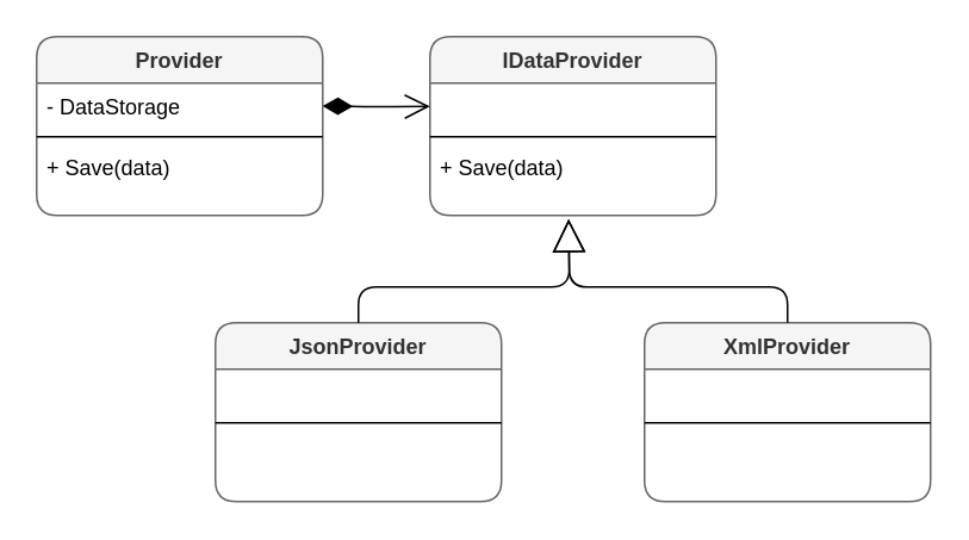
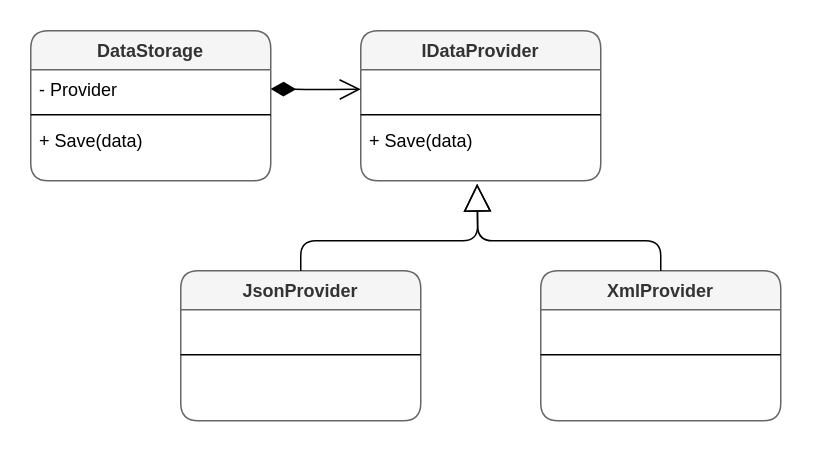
  <mxCell id="0" />
  <mxCell id="1" parent="0" />
- <mxCell id="2" value="Provider" style="swimlane;fontStyle=1;align=center;verticalAlign=top;childLayout=stackLayout;horizontal=1;startSize=26;horizontalStack=0;resizeParent=1;resizeParentMax=0;resizeLast=0;collapsible=1;marginBottom=0;resizeHeight=1;rounded=1;shadow=0;sketch=0;noLabel=0;portConstraintRotation=0;expand=1;resizable=1;treeFolding=0;pointerEvents=1;deletable=1;autosize=0;container=0;swimlaneFillColor=none;fillColor=#f5f5f5;strokeColor=#666666;fontColor=#333333;" vertex="1" parent="1"><mxGeometry x="20" y="20" width="160" height="100" as="geometry"><mxRectangle x="40" y="40" width="70" height="26" as="alternateBounds" /></mxGeometry></mxCell>
- <mxCell id="3" value="- DataStorage" style="text;strokeColor=none;fillColor=none;align=left;verticalAlign=top;spacingLeft=4;spacingRight=4;overflow=hidden;rotatable=0;points=[[0,0.5],[1,0.5]];portConstraint=eastwest;" vertex="1" parent="2"><mxGeometry y="26" width="160" height="26" as="geometry" /></mxCell>
+ <mxCell id="2" value="DataStorage" style="swimlane;fontStyle=1;align=center;verticalAlign=top;childLayout=stackLayout;horizontal=1;startSize=26;horizontalStack=0;resizeParent=1;resizeParentMax=0;resizeLast=0;collapsible=1;marginBottom=0;resizeHeight=1;rounded=1;shadow=0;sketch=0;noLabel=0;portConstraintRotation=0;expand=1;resizable=1;treeFolding=0;pointerEvents=1;deletable=1;autosize=0;container=0;swimlaneFillColor=none;fillColor=#f5f5f5;strokeColor=#666666;fontColor=#333333;" vertex="1" parent="1"><mxGeometry x="20" y="20" width="160" height="100" as="geometry"><mxRectangle x="40" y="40" width="70" height="26" as="alternateBounds" /></mxGeometry></mxCell>
+ <mxCell id="3" value="- Provider" style="text;strokeColor=none;fillColor=none;align=left;verticalAlign=top;spacingLeft=4;spacingRight=4;overflow=hidden;rotatable=0;points=[[0,0.5],[1,0.5]];portConstraint=eastwest;" vertex="1" parent="2"><mxGeometry y="26" width="160" height="26" as="geometry" /></mxCell>
  <mxCell id="4" value="" style="line;strokeWidth=1;fillColor=none;align=left;verticalAlign=middle;spacingTop=-1;spacingLeft=3;spacingRight=3;rotatable=0;labelPosition=right;points=[];portConstraint=eastwest;" vertex="1" parent="2"><mxGeometry y="52" width="160" height="8" as="geometry" /></mxCell>
  <mxCell id="5" value="+ Save(data)" style="text;strokeColor=none;fillColor=none;align=left;verticalAlign=top;spacingLeft=4;spacingRight=4;overflow=hidden;rotatable=0;points=[[0,0.5],[1,0.5]];portConstraint=eastwest;" vertex="1" parent="2"><mxGeometry y="60" width="160" height="40" as="geometry" /></mxCell>
  <mxCell id="6" value="IDataProvider" style="swimlane;fontStyle=1;align=center;verticalAlign=top;childLayout=stackLayout;horizontal=1;startSize=26;horizontalStack=0;resizeParent=1;resizeParentMax=0;resizeLast=0;collapsible=1;marginBottom=0;resizeHeight=1;rounded=1;shadow=0;sketch=0;noLabel=0;portConstraintRotation=0;expand=1;resizable=1;treeFolding=0;pointerEvents=1;deletable=1;autosize=0;container=0;swimlaneFillColor=none;fillColor=#f5f5f5;strokeColor=#666666;fontColor=#333333;" vertex="1" parent="1"><mxGeometry x="240" y="20" width="160" height="100" as="geometry"><mxRectangle x="40" y="40" width="70" height="26" as="alternateBounds" /></mxGeometry></mxCell>
  <mxCell id="7" value=" " style="text;strokeColor=none;fillColor=none;align=left;verticalAlign=top;spacingLeft=4;spacingRight=4;overflow=hidden;rotatable=0;points=[[0,0.5],[1,0.5]];portConstraint=eastwest;" vertex="1" parent="6"><mxGeometry y="26" width="160" height="26" as="geometry" /></mxCell>
  <mxCell id="8" value="" style="endArrow=open;html=1;endSize=12;startArrow=diamondThin;startSize=14;startFill=1;edgeStyle=orthogonalEdgeStyle;align=left;verticalAlign=bottom;" edge="1" parent="6" target="7"><mxGeometry x="-1" y="3" relative="1" as="geometry"><mxPoint x="-60" y="38.76" as="sourcePoint" /><mxPoint x="100" y="38.76" as="targetPoint" /></mxGeometry></mxCell>
  <mxCell id="9" value="" style="line;strokeWidth=1;fillColor=none;align=left;verticalAlign=middle;spacingTop=-1;spacingLeft=3;spacingRight=3;rotatable=0;labelPosition=right;points=[];portConstraint=eastwest;" vertex="1" parent="6"><mxGeometry y="52" width="160" height="8" as="geometry" /></mxCell>
  <mxCell id="10" value="+ Save(data)" style="text;strokeColor=none;fillColor=none;align=left;verticalAlign=top;spacingLeft=4;spacingRight=4;overflow=hidden;rotatable=0;points=[[0,0.5],[1,0.5]];portConstraint=eastwest;" vertex="1" parent="6"><mxGeometry y="60" width="160" height="40" as="geometry" /></mxCell>
  <mxCell id="11" value="JsonProvider" style="swimlane;fontStyle=1;align=center;verticalAlign=top;childLayout=stackLayout;horizontal=1;startSize=26;horizontalStack=0;resizeParent=1;resizeParentMax=0;resizeLast=0;collapsible=1;marginBottom=0;resizeHeight=1;rounded=1;shadow=0;sketch=0;noLabel=0;portConstraintRotation=0;expand=1;resizable=1;treeFolding=0;pointerEvents=1;deletable=1;autosize=0;container=0;swimlaneFillColor=none;fillColor=#f5f5f5;strokeColor=#666666;fontColor=#333333;" vertex="1" parent="1"><mxGeometry x="120" y="180" width="160" height="100" as="geometry"><mxRectangle x="40" y="40" width="70" height="26" as="alternateBounds" /></mxGeometry></mxCell>
  <mxCell id="12" value=" " style="text;strokeColor=none;fillColor=none;align=left;verticalAlign=top;spacingLeft=4;spacingRight=4;overflow=hidden;rotatable=0;points=[[0,0.5],[1,0.5]];portConstraint=eastwest;" vertex="1" parent="11"><mxGeometry y="26" width="160" height="26" as="geometry" /></mxCell>
  <mxCell id="13" value="" style="line;strokeWidth=1;fillColor=none;align=left;verticalAlign=middle;spacingTop=-1;spacingLeft=3;spacingRight=3;rotatable=0;labelPosition=right;points=[];portConstraint=eastwest;" vertex="1" parent="11"><mxGeometry y="52" width="160" height="8" as="geometry" /></mxCell>
  <mxCell id="14" value=" " style="text;strokeColor=none;fillColor=none;align=left;verticalAlign=top;spacingLeft=4;spacingRight=4;overflow=hidden;rotatable=0;points=[[0,0.5],[1,0.5]];portConstraint=eastwest;" vertex="1" parent="11"><mxGeometry y="60" width="160" height="40" as="geometry" /></mxCell>
  <mxCell id="15" value="XmlProvider" style="swimlane;fontStyle=1;align=center;verticalAlign=top;childLayout=stackLayout;horizontal=1;startSize=26;horizontalStack=0;resizeParent=1;resizeParentMax=0;resizeLast=0;collapsible=1;marginBottom=0;resizeHeight=1;rounded=1;shadow=0;sketch=0;noLabel=0;portConstraintRotation=0;expand=1;resizable=1;treeFolding=0;pointerEvents=1;deletable=1;autosize=0;container=0;swimlaneFillColor=none;fillColor=#f5f5f5;strokeColor=#666666;fontColor=#333333;" vertex="1" parent="1"><mxGeometry x="360" y="180" width="160" height="100" as="geometry"><mxRectangle x="40" y="40" width="70" height="26" as="alternateBounds" /></mxGeometry></mxCell>
  <mxCell id="16" value=" " style="text;strokeColor=none;fillColor=none;align=left;verticalAlign=top;spacingLeft=4;spacingRight=4;overflow=hidden;rotatable=0;points=[[0,0.5],[1,0.5]];portConstraint=eastwest;" vertex="1" parent="15"><mxGeometry y="26" width="160" height="26" as="geometry" /></mxCell>
  <mxCell id="17" value="" style="line;strokeWidth=1;fillColor=none;align=left;verticalAlign=middle;spacingTop=-1;spacingLeft=3;spacingRight=3;rotatable=0;labelPosition=right;points=[];portConstraint=eastwest;" vertex="1" parent="15"><mxGeometry y="52" width="160" height="8" as="geometry" /></mxCell>
  <mxCell id="18" value=" " style="text;strokeColor=none;fillColor=none;align=left;verticalAlign=top;spacingLeft=4;spacingRight=4;overflow=hidden;rotatable=0;points=[[0,0.5],[1,0.5]];portConstraint=eastwest;" vertex="1" parent="15"><mxGeometry y="60" width="160" height="40" as="geometry" /></mxCell>
  <mxCell id="19" value="" style="endArrow=block;endSize=16;endFill=0;html=1;entryX=0.485;entryY=1.051;entryDx=0;entryDy=0;entryPerimeter=0;exitX=0.5;exitY=0;exitDx=0;exitDy=0;" edge="1" parent="1" source="15"><mxGeometry width="160" relative="1" as="geometry"><mxPoint x="200" y="180" as="sourcePoint" /><mxPoint x="317.6" y="122.04" as="targetPoint" /><Array as="points"><mxPoint x="440" y="160" /><mxPoint x="318" y="160" /></Array></mxGeometry></mxCell>
  <mxCell id="20" value="" style="endArrow=block;endSize=16;endFill=0;html=1;entryX=0.485;entryY=1.051;entryDx=0;entryDy=0;entryPerimeter=0;exitX=0.5;exitY=0;exitDx=0;exitDy=0;" edge="1" parent="1"><mxGeometry width="160" relative="1" as="geometry"><mxPoint x="200" y="180" as="sourcePoint" /><mxPoint x="317.6" y="122.04" as="targetPoint" /><Array as="points"><mxPoint x="200" y="160" /><mxPoint x="318" y="160" /></Array></mxGeometry></mxCell>
